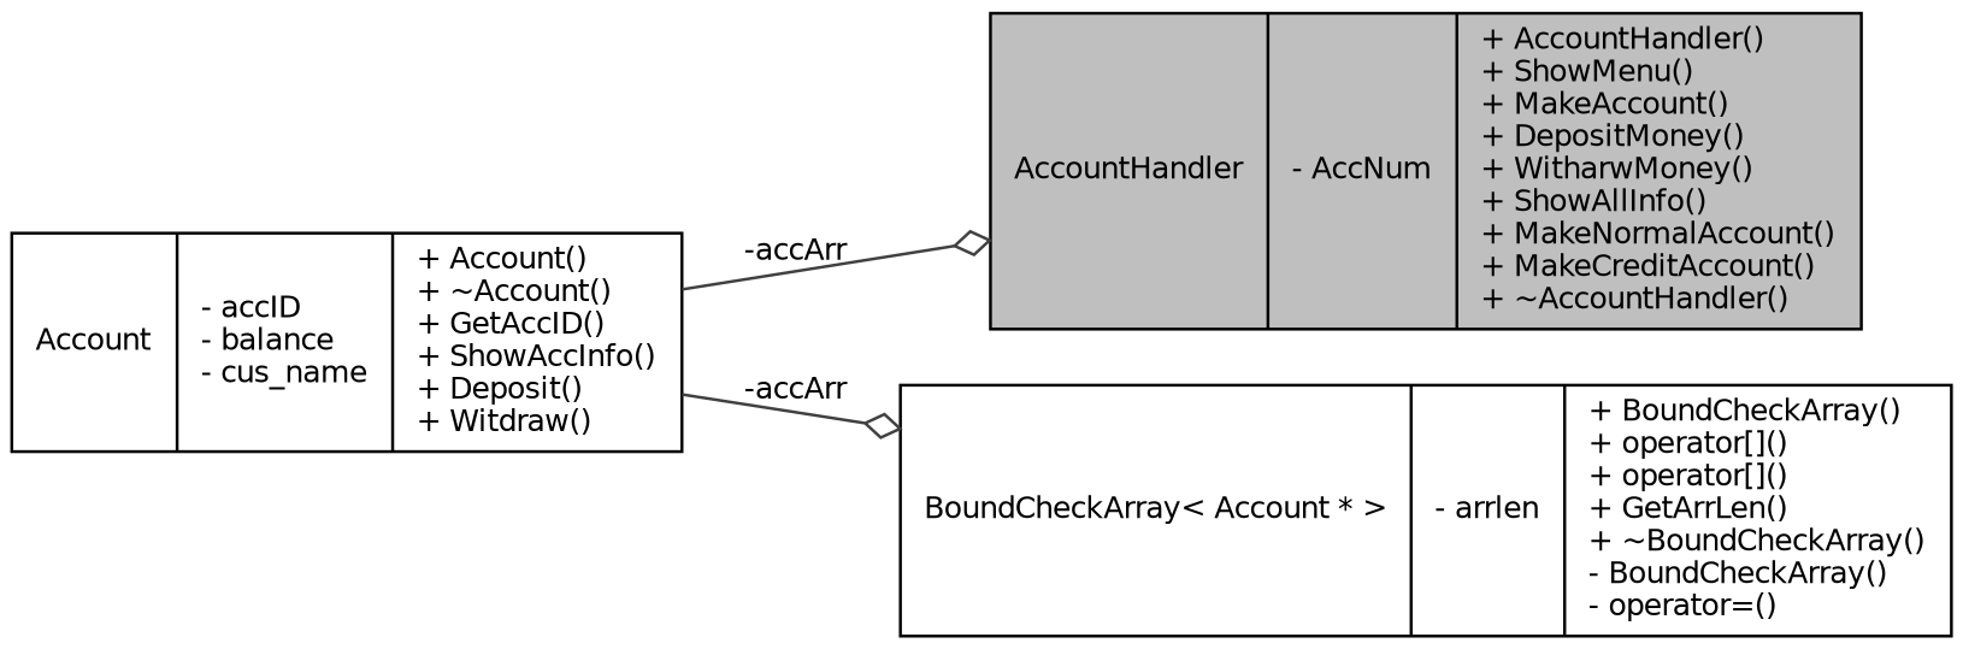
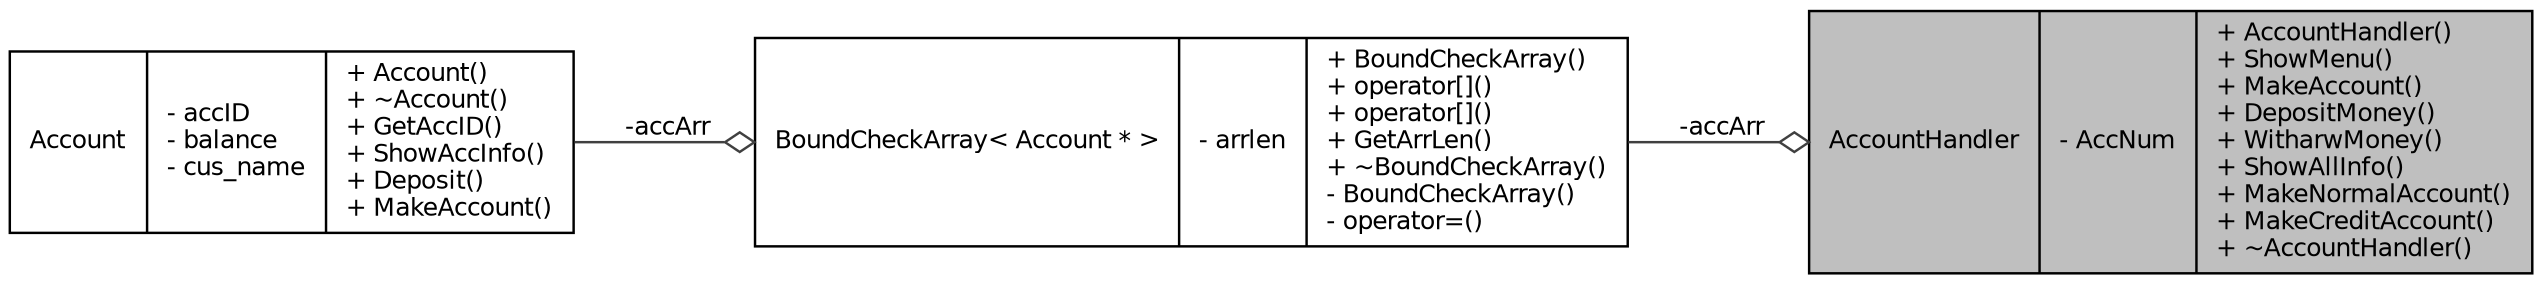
  digraph {
    rankdir=LR
    node [color=black fillcolor=white fontname=Helvetica fontsize=10 shape=record style=filled]
    edge [arrowhead=odiamond color=grey25 fontname=Helvetica fontsize=10 labelfontname=Helvetica labelfontsize=10 style=solid]
    n1 [fillcolor=grey75 fontcolor=black height=0.2 label="{AccountHandler\n|- AccNum\l|+ AccountHandler()\l+ ShowMenu()\l+ MakeAccount()\l+ DepositMoney()\l+ WitharwMoney()\l+ ShowAllInfo()\l+ MakeNormalAccount()\l+ MakeCreditAccount()\l+ ~AccountHandler()\l}" width=0.4]
    n2 [height=0.2 label="{BoundCheckArray\< Account * \>\n|- arrlen\l|+ BoundCheckArray()\l+ operator[]()\l+ operator[]()\l+ GetArrLen()\l+ ~BoundCheckArray()\l- BoundCheckArray()\l- operator=()\l}" width=0.4]
-   n3 [height=0.2 label="{Account\n|- accID\l- balance\l- cus_name\l|+ Account()\l+ ~Account()\l+ GetAccID()\l+ ShowAccInfo()\l+ Deposit()\l+ Witdraw()\l}" width=0.4]
-   n3 -> n1 [label=" -accArr"]
+   n3 [height=0.2 label="{Account\n|- accID\l- balance\l- cus_name\l|+ Account()\l+ ~Account()\l+ GetAccID()\l+ ShowAccInfo()\l+ Deposit()\l+ MakeAccount()\l}" width=0.4]
+   n2 -> n1 [label=" -accArr"]
    n3 -> n2 [label=" -accArr"]
  }
